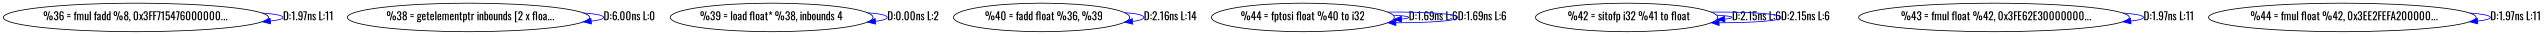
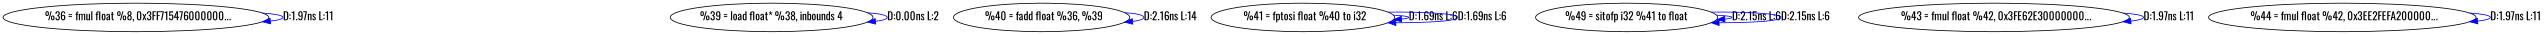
  digraph {
    fontname=Oswald
    node [fontname=Oswald]
    edge [color=blue fontname=Oswald]
-   n1 [label="%36 = fmul fadd %8, 0x3FF715476000000..."]
-   n2 [label="  %38 = getelementptr inbounds [2 x floa..."]
+   n1 [label="  %36 = fmul float %8, 0x3FF715476000000..."]
    n3 [label="%39 = load float* %38, inbounds 4"]
    n4 [label="  %40 = fadd float %36, %39"]
-   n5 [label="%44 = fptosi float %40 to i32"]
-   n6 [label="  %42 = sitofp i32 %41 to float"]
+   n5 [label="  %41 = fptosi float %40 to i32"]
+   n6 [label="%49 = sitofp i32 %41 to float"]
    n7 [label="  %43 = fmul float %42, 0x3FE62E30000000..."]
    n8 [label="  %44 = fmul float %42, 0x3EE2FEFA200000..."]
    n1 -> n1 [label="D:1.97ns L:11"]
-   n2 -> n2 [label="D:6.00ns L:0"]
    n3 -> n3 [label="D:0.00ns L:2"]
    n4 -> n4 [label="D:2.16ns L:14"]
    n5 -> n5 [label="D:1.69ns L:6"]
    n5 -> n5 [label="D:1.69ns L:6"]
    n6 -> n6 [label="D:2.15ns L:6"]
    n6 -> n6 [label="D:2.15ns L:6"]
    n7 -> n7 [label="D:1.97ns L:11"]
    n8 -> n8 [label="D:1.97ns L:11"]
  }
